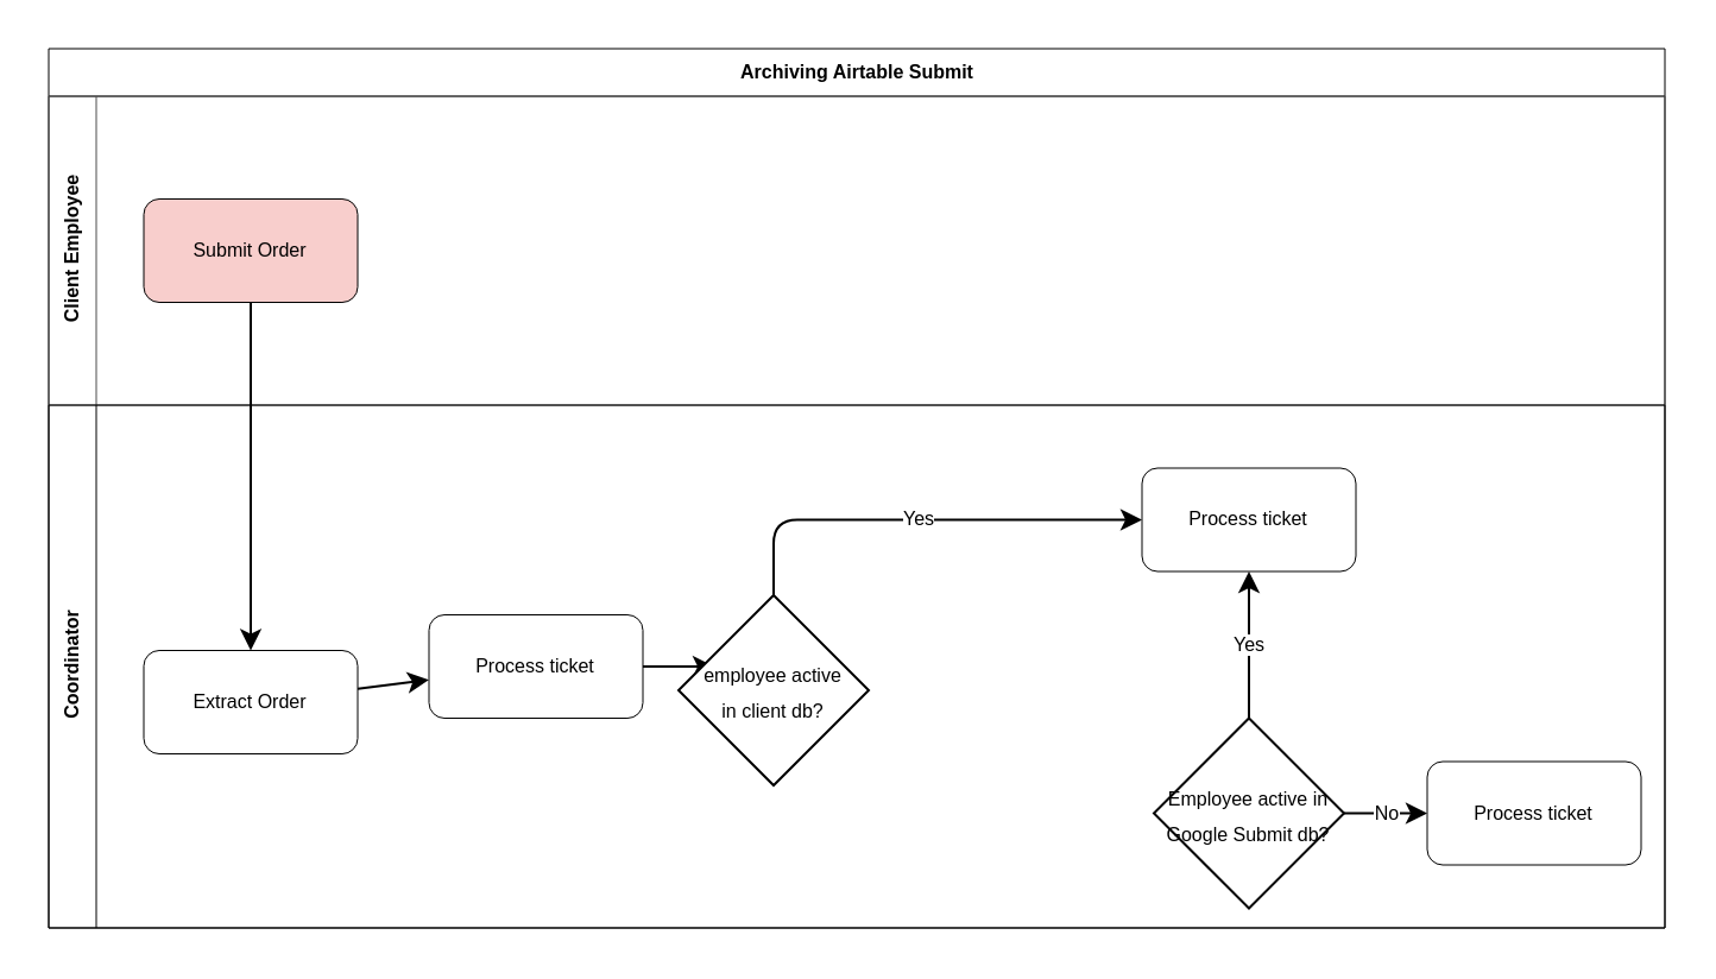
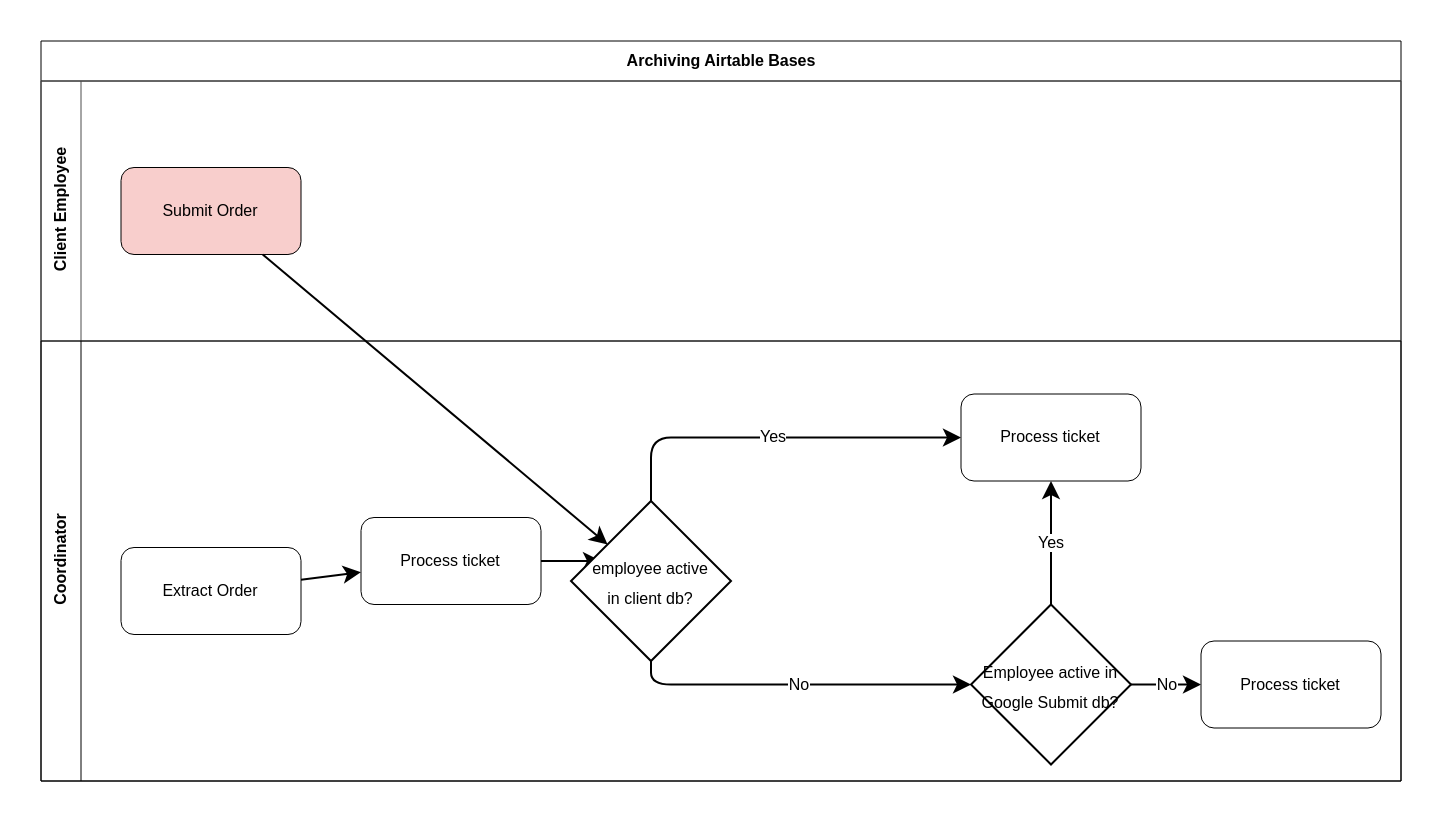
  <mxCell id="0" />
  <mxCell id="1" parent="0" />
- <mxCell id="2" value="Archiving Airtable Submit" style="swimlane;html=1;childLayout=stackLayout;horizontal=1;startSize=20;horizontalStack=0;rounded=0;shadow=0;labelBackgroundColor=none;strokeWidth=0.5;fontFamily=Helvetica;fontSize=8;align=center;strokeColor=default;fillColor=none;" vertex="1" parent="1"><mxGeometry x="20" y="20" width="680" height="370" as="geometry"><mxRectangle x="180" y="70" width="60" height="20" as="alternateBounds" /></mxGeometry></mxCell>
+ <mxCell id="2" value="Archiving Airtable Bases" style="swimlane;html=1;childLayout=stackLayout;horizontal=1;startSize=20;horizontalStack=0;rounded=0;shadow=0;labelBackgroundColor=none;strokeWidth=0.5;fontFamily=Helvetica;fontSize=8;align=center;strokeColor=default;fillColor=none;" vertex="1" parent="1"><mxGeometry x="20" y="20" width="680" height="370" as="geometry"><mxRectangle x="180" y="70" width="60" height="20" as="alternateBounds" /></mxGeometry></mxCell>
  <mxCell id="3" value="Client Employee" style="swimlane;html=1;startSize=20;horizontal=0;strokeWidth=0.5;fillColor=none;strokeColor=#4D4D4D;fontFamily=Helvetica;fontSize=8;" vertex="1" parent="2"><mxGeometry y="20" width="680" height="130" as="geometry" /></mxCell>
  <mxCell id="4" value="Submit Order" style="rounded=1;whiteSpace=wrap;html=1;shadow=0;labelBackgroundColor=none;strokeWidth=0.5;fontFamily=Helvetica;fontSize=8;align=center;fillColor=#f8cecc;" vertex="1" parent="3"><mxGeometry x="40" y="43.25" width="90" height="43.5" as="geometry" /></mxCell>
- <mxCell id="5" style="edgeStyle=none;html=1;entryX=0.5;entryY=0;entryDx=0;entryDy=0;" edge="1" parent="2" source="4" target="8"><mxGeometry relative="1" as="geometry" /></mxCell>
+ <mxCell id="5" style="edgeStyle=none;html=1;" edge="1" parent="2" source="4" target="11"><mxGeometry relative="1" as="geometry" /></mxCell>
  <mxCell id="6" value="Coordinator" style="swimlane;html=1;startSize=20;horizontal=0;strokeWidth=0.5;fillColor=none;fontFamily=Helvetica;fontSize=8;" vertex="1" parent="2"><mxGeometry y="150" width="680" height="220" as="geometry"><mxRectangle y="170" width="680" height="30" as="alternateBounds" /></mxGeometry></mxCell>
  <mxCell id="7" value="" style="edgeStyle=none;html=1;" edge="1" parent="6" source="8" target="10"><mxGeometry relative="1" as="geometry" /></mxCell>
  <mxCell id="8" value="Extract Order" style="rounded=1;whiteSpace=wrap;html=1;shadow=0;labelBackgroundColor=none;strokeWidth=0.5;fontFamily=Helvetica;fontSize=8;align=center;" vertex="1" parent="6"><mxGeometry x="40" y="103.25" width="90" height="43.5" as="geometry" /></mxCell>
  <mxCell id="9" value="" style="edgeStyle=none;html=1;" edge="1" parent="6" source="10"><mxGeometry relative="1" as="geometry"><mxPoint x="280" y="110.0" as="targetPoint" /></mxGeometry></mxCell>
  <mxCell id="10" value="Process ticket" style="rounded=1;whiteSpace=wrap;html=1;shadow=0;labelBackgroundColor=none;strokeWidth=0.5;fontFamily=Helvetica;fontSize=8;align=center;" vertex="1" parent="6"><mxGeometry x="160" y="88.25" width="90" height="43.5" as="geometry" /></mxCell>
  <mxCell id="11" value="&lt;span style=&quot;font-size: 8px;&quot;&gt;employee active &lt;br&gt;in client db?&lt;/span&gt;" style="rhombus;whiteSpace=wrap;html=1;" vertex="1" parent="6"><mxGeometry x="265" y="80" width="80" height="80" as="geometry" /></mxCell>
  <mxCell id="12" value="Process ticket" style="rounded=1;whiteSpace=wrap;html=1;shadow=0;labelBackgroundColor=none;strokeWidth=0.5;fontFamily=Helvetica;fontSize=8;align=center;" vertex="1" parent="6"><mxGeometry x="460" y="26.5" width="90" height="43.5" as="geometry" /></mxCell>
  <mxCell id="13" value="Yes" style="edgeStyle=orthogonalEdgeStyle;html=1;fontSize=8;entryX=0;entryY=0.5;entryDx=0;entryDy=0;exitX=0.5;exitY=0;exitDx=0;exitDy=0;" edge="1" parent="6" source="11" target="12"><mxGeometry relative="1" as="geometry"><mxPoint x="320" y="30" as="targetPoint" /></mxGeometry></mxCell>
+ <mxCell id="14" value="No" style="edgeStyle=orthogonalEdgeStyle;html=1;exitX=0.5;exitY=1;exitDx=0;exitDy=0;fontSize=8;entryX=0;entryY=0.5;entryDx=0;entryDy=0;" edge="1" parent="6" source="11" target="17"><mxGeometry relative="1" as="geometry"><mxPoint x="390" y="171.75" as="targetPoint" /></mxGeometry></mxCell>
  <mxCell id="15" value="No" style="edgeStyle=orthogonalEdgeStyle;html=1;fontSize=8;" edge="1" parent="6" source="17" target="18"><mxGeometry relative="1" as="geometry" /></mxCell>
  <mxCell id="16" value="Yes" style="edgeStyle=orthogonalEdgeStyle;html=1;entryX=0.5;entryY=1;entryDx=0;entryDy=0;fontSize=8;" edge="1" parent="6" source="17" target="12"><mxGeometry relative="1" as="geometry" /></mxCell>
  <mxCell id="17" value="&lt;span style=&quot;font-size: 8px;&quot;&gt;Employee active in Google Submit db?&lt;/span&gt;" style="rhombus;whiteSpace=wrap;html=1;" vertex="1" parent="6"><mxGeometry x="465" y="131.75" width="80" height="80" as="geometry" /></mxCell>
  <mxCell id="18" value="Process ticket" style="rounded=1;whiteSpace=wrap;html=1;shadow=0;labelBackgroundColor=none;strokeWidth=0.5;fontFamily=Helvetica;fontSize=8;align=center;" vertex="1" parent="6"><mxGeometry x="580" y="150" width="90" height="43.5" as="geometry" /></mxCell>
